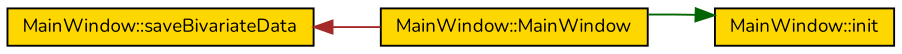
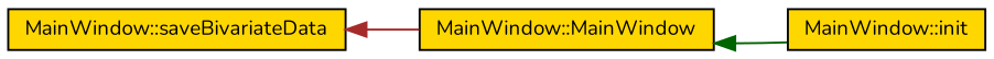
  digraph {
    fontname=Nunito
    rankdir=LR
    node [color=black fillcolor=gold fontname=Nunito fontsize=10 shape=record style=filled]
    edge [dir=back fontname=Nunito fontsize=10 labelfontname=Helvetica labelfontsize=10 style=solid]
    n1 [fontcolor=black height=0.2 label="MainWindow::saveBivariateData" width=0.4]
    n2 [height=0.2 label="MainWindow::MainWindow" width=0.4]
    n3 [height=0.2 label="MainWindow::init" width=0.4]
    n1 -> n2 [color=brown]
-   n3 -> n2 [color=darkgreen]
+   n2 -> n3 [color=darkgreen]
  }
